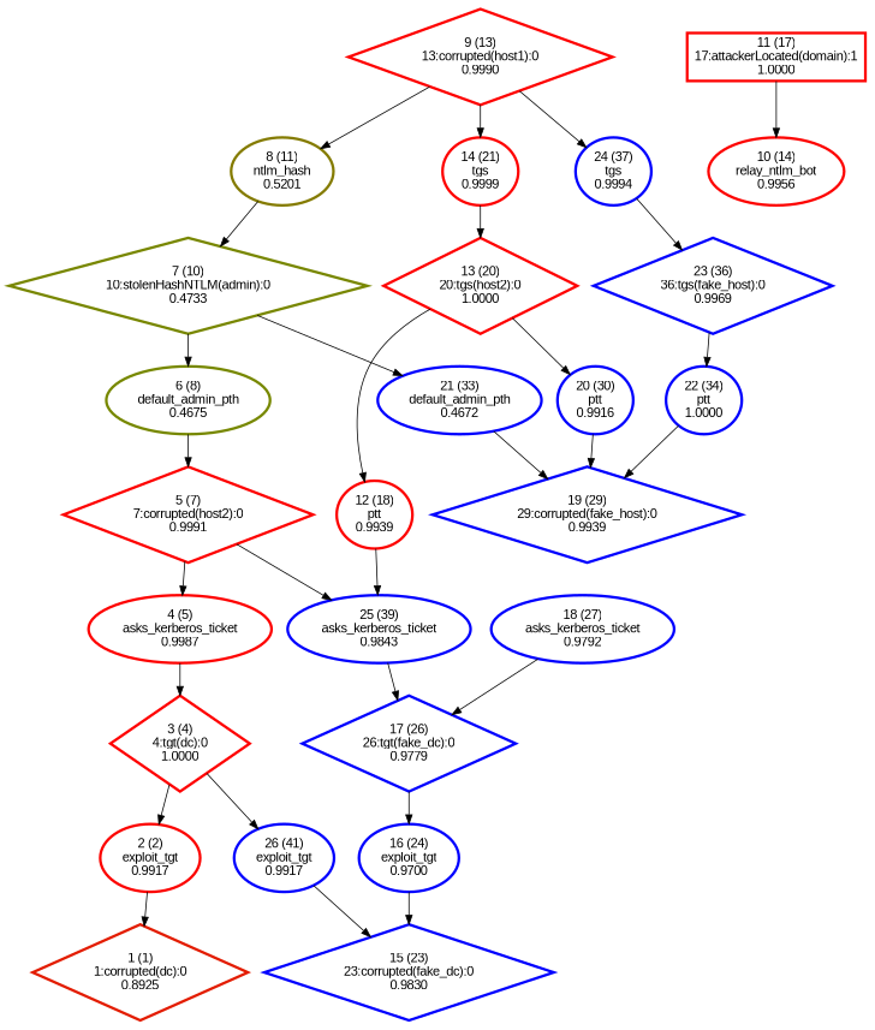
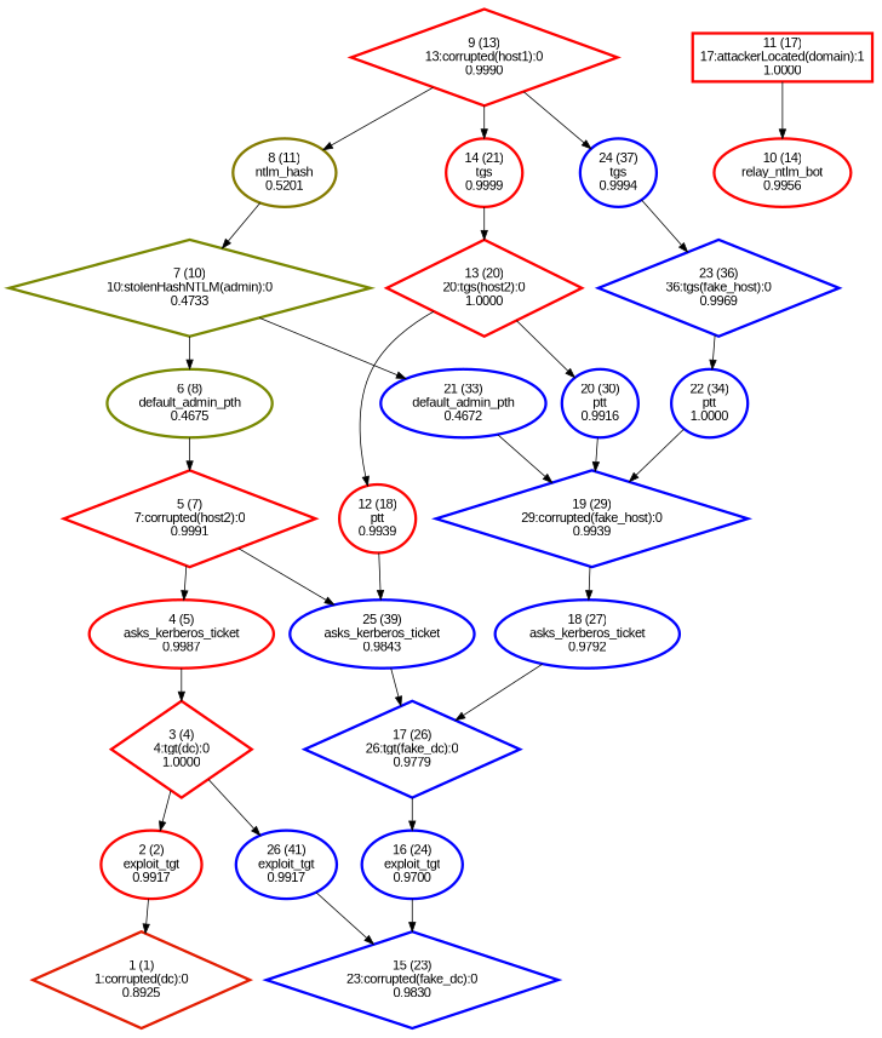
  digraph {
    fontname="Liberation Sans"
    node [color=blue fontname="Liberation Sans" penwidth=3 shape=ellipse]
    edge [fontname="Liberation Sans"]
    n1 [color="#E31C00" label="1 (1)\n1:corrupted(dc):0\n0.8925" shape=diamond]
    n2 [color="#FC0300" label="2 (2)\nexploit_tgt\n0.9917"]
    n3 [color="#FF0000" label="3 (4)\n4:tgt(dc):0\n1.0000" shape=diamond]
    n4 [label="26 (41)\nexploit_tgt\n0.9917"]
    n5 [label="15 (23)\n23:corrupted(fake_dc):0\n0.9830" shape=diamond]
    n6 [color="#FE0100" label="4 (5)\nasks_kerberos_ticket\n0.9987"]
    n7 [color="#FE0100" label="5 (7)\n7:corrupted(host2):0\n0.9991" shape=diamond]
    n8 [label="25 (39)\nasks_kerberos_ticket\n0.9843"]
    n9 [label="17 (26)\n26:tgt(fake_dc):0\n0.9779" shape=diamond]
    n10 [color="#778800" label="6 (8)\ndefault_admin_pth\n0.4675"]
    n11 [color="#788700" label="7 (10)\n10:stolenHashNTLM(admin):0\n0.4733" shape=diamond]
    n12 [label="21 (33)\ndefault_admin_pth\n0.4672"]
    n13 [label="19 (29)\n29:corrupted(fake_host):0\n0.9939" shape=diamond]
    n14 [color="#847B00" label="8 (11)\nntlm_hash\n0.5201"]
    n15 [color="#FE0100" label="9 (13)\n13:corrupted(host1):0\n0.9990" shape=diamond]
    n16 [color="#FE0100" label="14 (21)\ntgs\n0.9999"]
    n17 [label="24 (37)\ntgs\n0.9994"]
    n18 [color="#FF0000" label="13 (20)\n20:tgs(host2):0\n1.0000" shape=diamond]
    n19 [label="23 (36)\n36:tgs(fake_host):0\n0.9969" shape=diamond]
    n20 [color="#FD0200" label="10 (14)\nrelay_ntlm_bot\n0.9956"]
    n21 [color="#FE0100" label="11 (17)\n17:attackerLocated(domain):1\n1.0000" shape=box]
    n22 [color="#FD0200" label="12 (18)\nptt\n0.9939"]
    n23 [label="20 (30)\nptt\n0.9916"]
    n24 [label="16 (24)\nexploit_tgt\n0.9700"]
    n25 [label="18 (27)\nasks_kerberos_ticket\n0.9792"]
    n26 [label="22 (34)\nptt\n1.0000"]
    n2 -> n1
    n3 -> n2
    n3 -> n4
    n4 -> n5
    n6 -> n3
    n7 -> n6
    n7 -> n8
    n8 -> n9
    n9 -> n24
    n10 -> n7
    n11 -> n10
    n11 -> n12
    n12 -> n13
+   n13 -> n25
    n14 -> n11
    n15 -> n14
    n15 -> n16
    n15 -> n17
    n16 -> n18
    n17 -> n19
    n18 -> n22
    n18 -> n23
    n19 -> n26
    n21 -> n20
    n22 -> n8
    n23 -> n13
    n24 -> n5
    n25 -> n9
    n26 -> n13
  }
